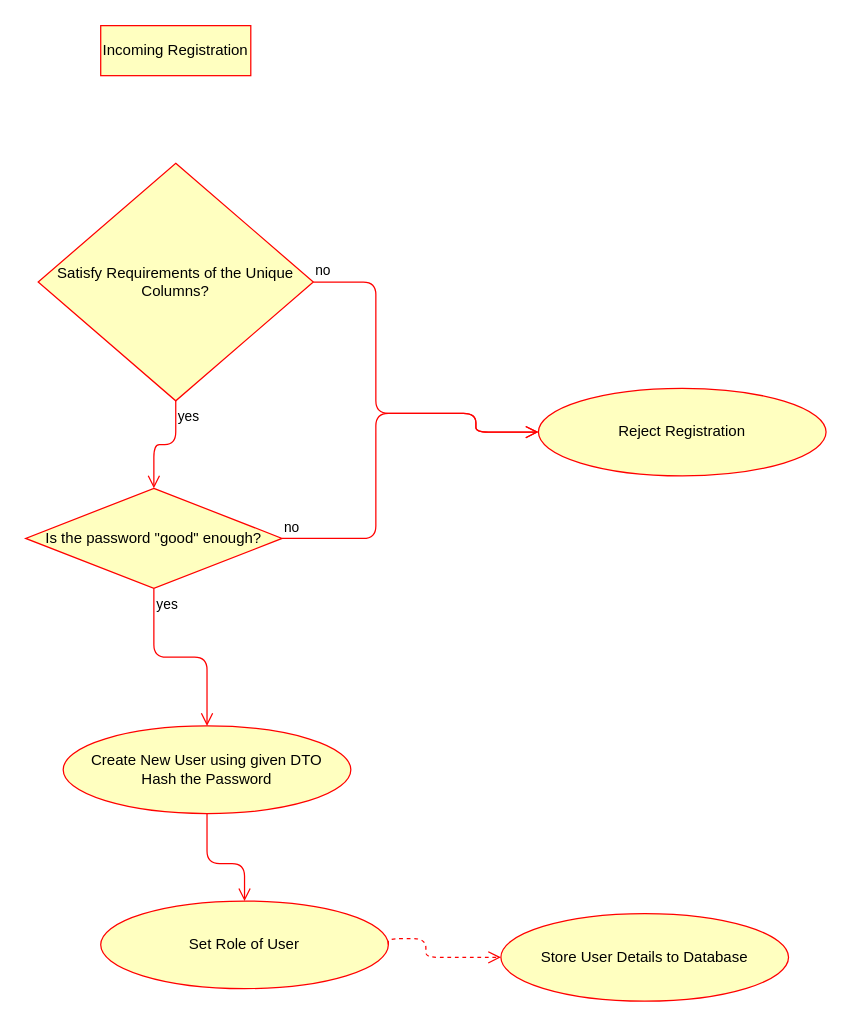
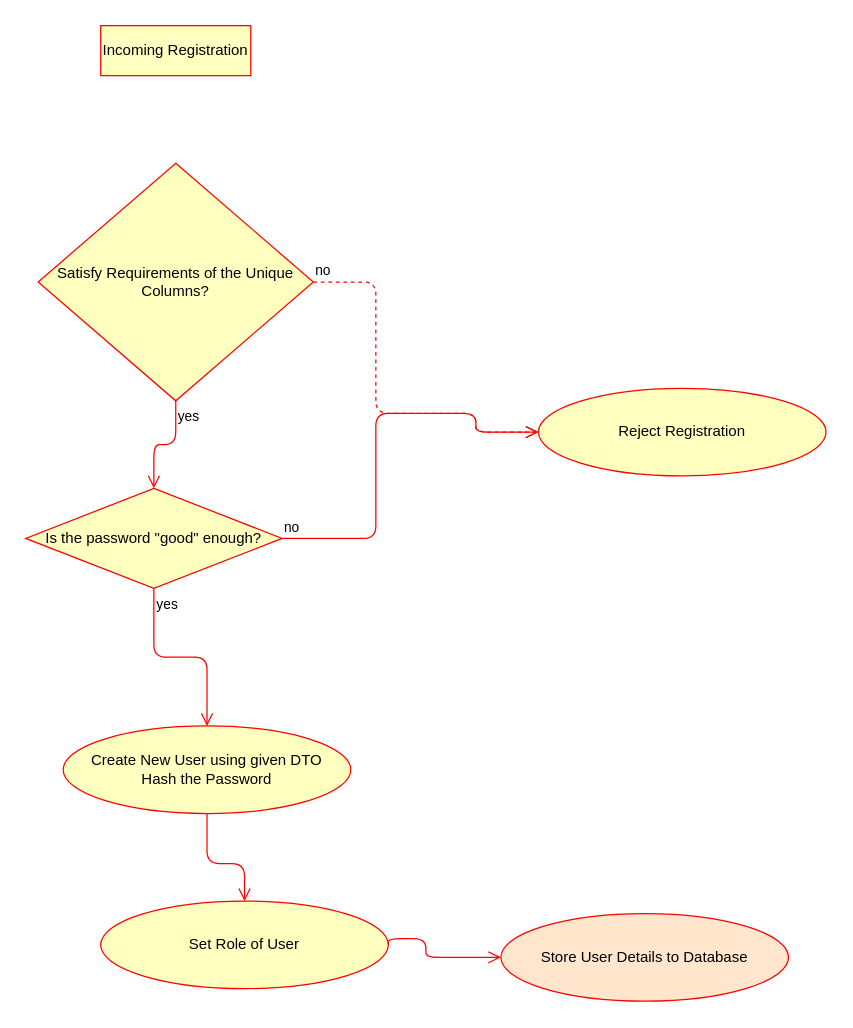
  <mxCell id="0" />
  <mxCell id="1" parent="0" />
  <mxCell id="2" value="Satisfy Requirements of the Unique Columns?" style="rhombus;whiteSpace=wrap;html=1;fillColor=#ffffc0;strokeColor=#ff0000;" vertex="1" parent="1"><mxGeometry x="30" y="130" width="220" height="190" as="geometry" /></mxCell>
- <mxCell id="3" value="no" style="edgeStyle=orthogonalEdgeStyle;html=1;align=left;verticalAlign=bottom;endArrow=open;endSize=8;strokeColor=#ff0000;entryX=0;entryY=0.5;entryDx=0;entryDy=0;" edge="1" source="2" parent="1" target="8"><mxGeometry x="-1" relative="1" as="geometry"><mxPoint x="350" y="330" as="targetPoint" /><Array as="points"><mxPoint x="300" y="225" /><mxPoint x="300" y="330" /><mxPoint x="380" y="330" /></Array></mxGeometry></mxCell>
+ <mxCell id="3" value="no" style="edgeStyle=orthogonalEdgeStyle;html=1;align=left;verticalAlign=bottom;endArrow=open;endSize=8;strokeColor=#ff0000;entryX=0;entryY=0.5;entryDx=0;entryDy=0;dashed=1;" edge="1" source="2" parent="1" target="8"><mxGeometry x="-1" relative="1" as="geometry"><mxPoint x="350" y="330" as="targetPoint" /><Array as="points"><mxPoint x="300" y="225" /><mxPoint x="300" y="330" /><mxPoint x="380" y="330" /></Array></mxGeometry></mxCell>
  <mxCell id="4" value="yes" style="edgeStyle=orthogonalEdgeStyle;html=1;align=left;verticalAlign=top;endArrow=open;endSize=8;strokeColor=#ff0000;entryX=0.5;entryY=0;entryDx=0;entryDy=0;" edge="1" source="2" parent="1" target="5"><mxGeometry x="-1" relative="1" as="geometry"><mxPoint x="220" y="370" as="targetPoint" /></mxGeometry></mxCell>
  <mxCell id="5" value="Is the password &quot;good&quot; enough?" style="rhombus;whiteSpace=wrap;html=1;fillColor=#ffffc0;strokeColor=#ff0000;" vertex="1" parent="1"><mxGeometry x="20" y="390" width="205" height="80" as="geometry" /></mxCell>
  <mxCell id="6" value="no" style="edgeStyle=orthogonalEdgeStyle;html=1;align=left;verticalAlign=bottom;endArrow=open;endSize=8;strokeColor=#ff0000;entryX=0;entryY=0.5;entryDx=0;entryDy=0;" edge="1" source="5" parent="1" target="8"><mxGeometry x="-1" relative="1" as="geometry"><mxPoint x="350" y="330" as="targetPoint" /><Array as="points"><mxPoint x="300" y="430" /><mxPoint x="300" y="330" /><mxPoint x="380" y="330" /></Array></mxGeometry></mxCell>
  <mxCell id="7" value="yes" style="edgeStyle=orthogonalEdgeStyle;html=1;align=left;verticalAlign=top;endArrow=open;endSize=8;strokeColor=#ff0000;entryX=0.5;entryY=0;entryDx=0;entryDy=0;" edge="1" source="5" parent="1" target="9"><mxGeometry x="-1" relative="1" as="geometry"><mxPoint x="160" y="570" as="targetPoint" /></mxGeometry></mxCell>
  <mxCell id="8" value="Reject Registration" style="ellipse;whiteSpace=wrap;html=1;fillColor=#FFFFC0;strokeColor=#FF0000;" vertex="1" parent="1"><mxGeometry x="430" y="310" width="230" height="70" as="geometry" /></mxCell>
  <mxCell id="9" value="Create New User using given DTO&lt;br&gt;Hash the Password&lt;br&gt;" style="ellipse;whiteSpace=wrap;html=1;fillColor=#FFFFC0;strokeColor=#FF0000;" vertex="1" parent="1"><mxGeometry x="50" y="580" width="230" height="70" as="geometry" /></mxCell>
  <mxCell id="10" value="" style="edgeStyle=orthogonalEdgeStyle;html=1;align=left;verticalAlign=top;endArrow=open;endSize=8;strokeColor=#ff0000;exitX=0.5;exitY=1;exitDx=0;exitDy=0;entryX=0.5;entryY=0;entryDx=0;entryDy=0;" edge="1" parent="1" source="9" target="11"><mxGeometry x="-1" relative="1" as="geometry"><mxPoint x="210" y="790" as="targetPoint" /><mxPoint x="360" y="689.805" as="sourcePoint" /><Array as="points"><mxPoint x="165" y="690" /><mxPoint x="195" y="690" /></Array></mxGeometry></mxCell>
  <mxCell id="11" value="Set Role of User" style="ellipse;whiteSpace=wrap;html=1;fillColor=#FFFFC0;strokeColor=#FF0000;" vertex="1" parent="1"><mxGeometry x="80" y="720" width="230" height="70" as="geometry" /></mxCell>
- <mxCell id="12" value="Store User Details to Database" style="ellipse;whiteSpace=wrap;html=1;fillColor=#FFFFC0;strokeColor=#FF0000;" vertex="1" parent="1"><mxGeometry x="400" y="730" width="230" height="70" as="geometry" /></mxCell>
- <mxCell id="13" value="" style="edgeStyle=orthogonalEdgeStyle;html=1;align=left;verticalAlign=top;endArrow=open;endSize=8;strokeColor=#ff0000;exitX=1;exitY=0.5;exitDx=0;exitDy=0;entryX=0;entryY=0.5;entryDx=0;entryDy=0;dashed=1;" edge="1" parent="1" source="11" target="12"><mxGeometry x="-1" relative="1" as="geometry"><mxPoint x="340" y="685" as="targetPoint" /><mxPoint x="310" y="615" as="sourcePoint" /><Array as="points"><mxPoint x="310" y="750" /><mxPoint x="340" y="750" /><mxPoint x="340" y="765" /></Array></mxGeometry></mxCell>
+ <mxCell id="12" value="Store User Details to Database" style="ellipse;whiteSpace=wrap;html=1;fillColor=#ffe6cc;strokeColor=#FF0000;" vertex="1" parent="1"><mxGeometry x="400" y="730" width="230" height="70" as="geometry" /></mxCell>
+ <mxCell id="13" value="" style="edgeStyle=orthogonalEdgeStyle;html=1;align=left;verticalAlign=top;endArrow=open;endSize=8;strokeColor=#ff0000;exitX=1;exitY=0.5;exitDx=0;exitDy=0;entryX=0;entryY=0.5;entryDx=0;entryDy=0;" edge="1" parent="1" source="11" target="12"><mxGeometry x="-1" relative="1" as="geometry"><mxPoint x="340" y="685" as="targetPoint" /><mxPoint x="310" y="615" as="sourcePoint" /><Array as="points"><mxPoint x="310" y="750" /><mxPoint x="340" y="750" /><mxPoint x="340" y="765" /></Array></mxGeometry></mxCell>
  <mxCell id="14" value="Incoming Registration" style="whiteSpace=wrap;html=1;arcSize=40;fontColor=#000000;fillColor=#ffffc0;strokeColor=#ff0000;rounded=0;" vertex="1" parent="1"><mxGeometry x="80" width="120" height="40" as="geometry" y="20" /></mxCell>
